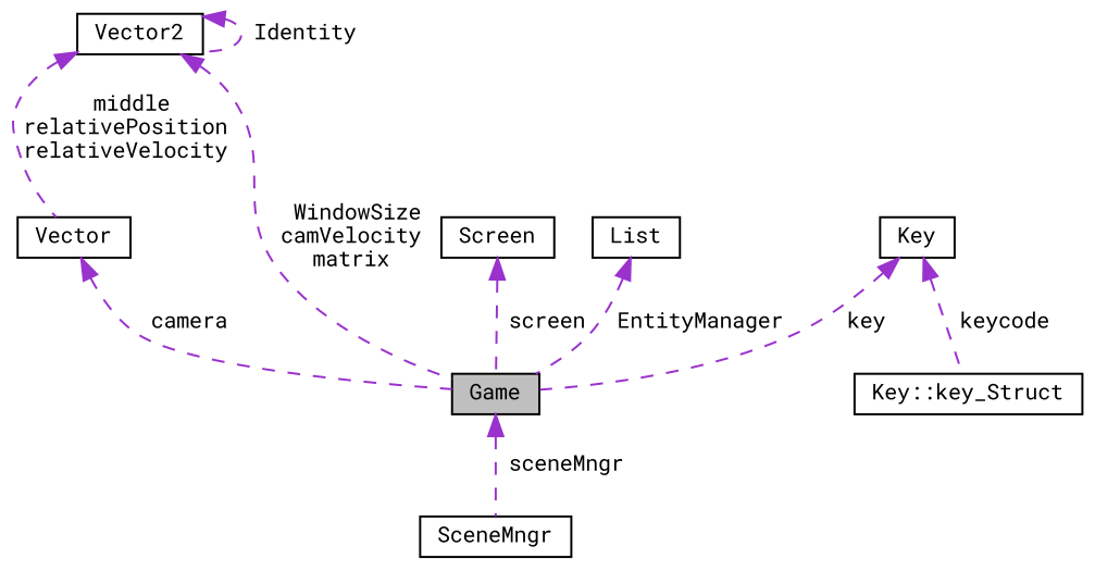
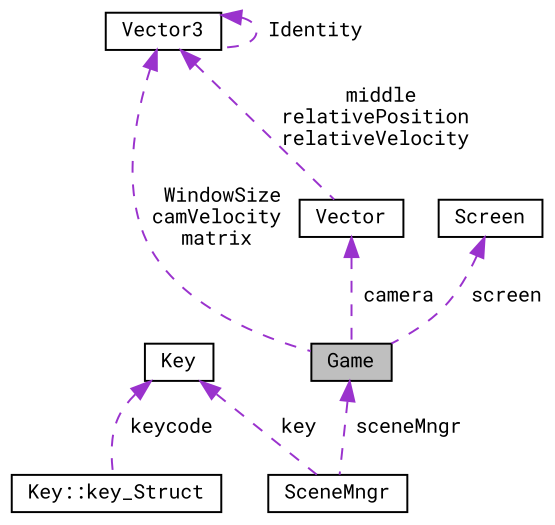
  digraph {
    fontname="Roboto Mono"
    node [color=black fillcolor=white fontname="Roboto Mono" fontsize=10 shape=record style=filled]
    edge [color=darkorchid3 dir=back fontname="Roboto Mono" fontsize=10 labelfontname=Helvetica labelfontsize=10 style=dashed]
    n1 [fillcolor=grey75 fontcolor=black height=0.2 label=Game width=0.4]
    n2 [height=0.2 label=SceneMngr width=0.4]
    n3 [height=0.2 label=Vector width=0.4]
-   n4 [height=0.2 label=Vector2 width=0.4]
+   n4 [height=0.2 label=Vector3 width=0.4]
    n5 [height=0.2 label=Key width=0.4]
    n6 [height=0.2 label="Key::key_Struct" width=0.4]
    n7 [height=0.2 label=Screen width=0.4]
-   n8 [height=0.2 label=List width=0.4]
    n1 -> n2 [label=" sceneMngr"]
    n3 -> n1 [label=" camera"]
    n4 -> n1 [label=" WindowSize\ncamVelocity\nmatrix"]
    n4 -> n3 [label=" middle\nrelativePosition\nrelativeVelocity"]
    n4 -> n4 [label=" Identity"]
-   n5 -> n1 [label=" key"]
+   n5 -> n2 [label=" key"]
    n5 -> n6 [label=" keycode"]
    n7 -> n1 [label=" screen"]
-   n8 -> n1 [label=" EntityManager"]
  }
